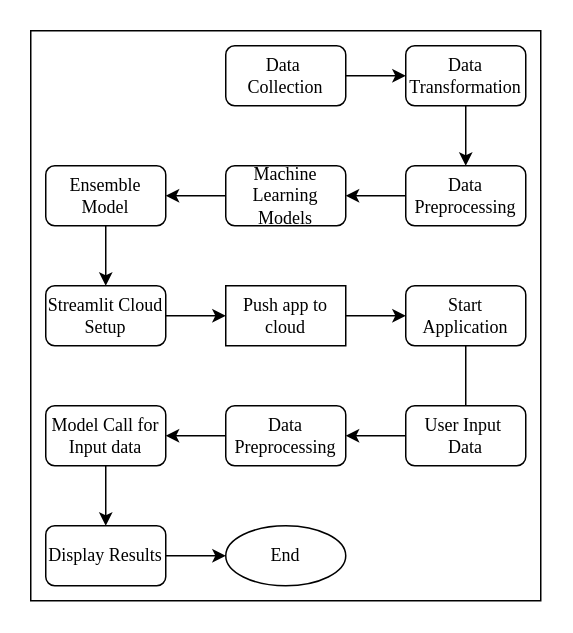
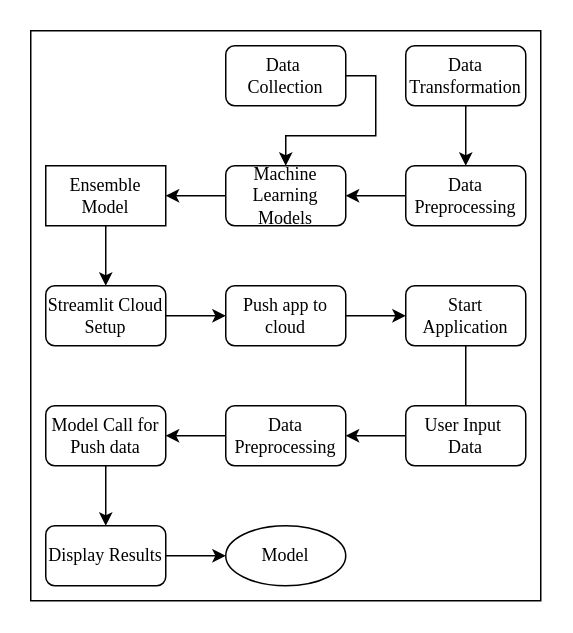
  <mxCell id="0" />
  <mxCell id="1" parent="0" />
  <mxCell id="2" value="" style="rounded=0;whiteSpace=wrap;html=1;fontFamily=Times New Roman;" vertex="1" parent="1"><mxGeometry x="20" y="20" width="340" height="380" as="geometry" /></mxCell>
- <mxCell id="3" style="edgeStyle=orthogonalEdgeStyle;rounded=0;orthogonalLoop=1;jettySize=auto;html=1;exitX=1;exitY=0.5;exitDx=0;exitDy=0;entryX=0;entryY=0.5;entryDx=0;entryDy=0;fontFamily=Times New Roman;" edge="1" parent="1" source="4" target="6"><mxGeometry relative="1" as="geometry" /></mxCell>
+ <mxCell id="3" style="edgeStyle=orthogonalEdgeStyle;rounded=0;orthogonalLoop=1;jettySize=auto;html=1;exitX=1;exitY=0.5;exitDx=0;exitDy=0;fontFamily=Times New Roman;" edge="1" parent="1" source="4" target="10"><mxGeometry relative="1" as="geometry" /></mxCell>
  <mxCell id="4" value="Data&amp;nbsp;&lt;div&gt;Collection&lt;/div&gt;" style="rounded=1;whiteSpace=wrap;html=1;fontFamily=Times New Roman;" vertex="1" parent="1"><mxGeometry x="150" y="30" width="80" height="40" as="geometry" /></mxCell>
  <mxCell id="5" style="edgeStyle=orthogonalEdgeStyle;rounded=0;orthogonalLoop=1;jettySize=auto;html=1;exitX=0.5;exitY=1;exitDx=0;exitDy=0;entryX=0.5;entryY=0;entryDx=0;entryDy=0;fontFamily=Times New Roman;" edge="1" parent="1" source="6" target="8"><mxGeometry relative="1" as="geometry" /></mxCell>
  <mxCell id="6" value="Data Transformation" style="rounded=1;whiteSpace=wrap;html=1;fontFamily=Times New Roman;" vertex="1" parent="1"><mxGeometry x="270" y="30" width="80" height="40" as="geometry" /></mxCell>
  <mxCell id="7" style="edgeStyle=orthogonalEdgeStyle;rounded=0;orthogonalLoop=1;jettySize=auto;html=1;exitX=0;exitY=0.5;exitDx=0;exitDy=0;entryX=1;entryY=0.5;entryDx=0;entryDy=0;fontFamily=Times New Roman;" edge="1" parent="1" source="8" target="10"><mxGeometry relative="1" as="geometry" /></mxCell>
  <mxCell id="8" value="Data Preprocessing" style="rounded=1;whiteSpace=wrap;html=1;fontFamily=Times New Roman;" vertex="1" parent="1"><mxGeometry x="270" y="110" width="80" height="40" as="geometry" /></mxCell>
  <mxCell id="9" style="edgeStyle=orthogonalEdgeStyle;rounded=0;orthogonalLoop=1;jettySize=auto;html=1;exitX=0;exitY=0.5;exitDx=0;exitDy=0;entryX=1;entryY=0.5;entryDx=0;entryDy=0;fontFamily=Times New Roman;" edge="1" parent="1" source="10" target="12"><mxGeometry relative="1" as="geometry" /></mxCell>
  <mxCell id="10" value="Machine Learning Models" style="rounded=1;whiteSpace=wrap;html=1;fontFamily=Times New Roman;" vertex="1" parent="1"><mxGeometry x="150" y="110" width="80" height="40" as="geometry" /></mxCell>
  <mxCell id="11" style="edgeStyle=orthogonalEdgeStyle;rounded=0;orthogonalLoop=1;jettySize=auto;html=1;exitX=0.5;exitY=1;exitDx=0;exitDy=0;entryX=0.5;entryY=0;entryDx=0;entryDy=0;fontFamily=Times New Roman;" edge="1" parent="1" source="12" target="14"><mxGeometry relative="1" as="geometry" /></mxCell>
- <mxCell id="12" value="Ensemble Model" style="rounded=1;whiteSpace=wrap;html=1;fontFamily=Times New Roman;" vertex="1" parent="1"><mxGeometry x="30" y="110" width="80" height="40" as="geometry" /></mxCell>
+ <mxCell id="12" value="Ensemble Model" style="whiteSpace=wrap;html=1;fontFamily=Times New Roman;rounded=0;" vertex="1" parent="1"><mxGeometry x="30" y="110" width="80" height="40" as="geometry" /></mxCell>
  <mxCell id="13" style="edgeStyle=orthogonalEdgeStyle;rounded=0;orthogonalLoop=1;jettySize=auto;html=1;exitX=1;exitY=0.5;exitDx=0;exitDy=0;fontFamily=Times New Roman;" edge="1" parent="1" source="14" target="16"><mxGeometry relative="1" as="geometry" /></mxCell>
  <mxCell id="14" value="Streamlit Cloud Setup" style="rounded=1;whiteSpace=wrap;html=1;fontFamily=Times New Roman;" vertex="1" parent="1"><mxGeometry x="30" y="190" width="80" height="40" as="geometry" /></mxCell>
  <mxCell id="15" style="edgeStyle=orthogonalEdgeStyle;rounded=0;orthogonalLoop=1;jettySize=auto;html=1;exitX=1;exitY=0.5;exitDx=0;exitDy=0;entryX=0;entryY=0.5;entryDx=0;entryDy=0;fontFamily=Times New Roman;" edge="1" parent="1" source="16" target="18"><mxGeometry relative="1" as="geometry" /></mxCell>
- <mxCell id="16" value="Push app to cloud" style="whiteSpace=wrap;html=1;fontFamily=Times New Roman;rounded=0;" vertex="1" parent="1"><mxGeometry x="150" y="190" width="80" height="40" as="geometry" /></mxCell>
+ <mxCell id="16" value="Push app to cloud" style="rounded=1;whiteSpace=wrap;html=1;fontFamily=Times New Roman;" vertex="1" parent="1"><mxGeometry x="150" y="190" width="80" height="40" as="geometry" /></mxCell>
  <mxCell id="17" style="edgeStyle=orthogonalEdgeStyle;rounded=0;orthogonalLoop=1;jettySize=auto;html=1;entryX=0.5;entryY=0;entryDx=0;entryDy=0;fontFamily=Times New Roman;endArrow=none;" edge="1" parent="1" source="18" target="20"><mxGeometry relative="1" as="geometry" /></mxCell>
  <mxCell id="18" value="Start Application" style="rounded=1;whiteSpace=wrap;html=1;fontFamily=Times New Roman;" vertex="1" parent="1"><mxGeometry x="270" y="190" width="80" height="40" as="geometry" /></mxCell>
  <mxCell id="19" value="" style="edgeStyle=orthogonalEdgeStyle;rounded=0;orthogonalLoop=1;jettySize=auto;html=1;fontFamily=Times New Roman;" edge="1" parent="1" source="20" target="22"><mxGeometry relative="1" as="geometry" /></mxCell>
  <mxCell id="20" value="User Input&amp;nbsp;&lt;div&gt;Data&lt;/div&gt;" style="rounded=1;whiteSpace=wrap;html=1;fontFamily=Times New Roman;" vertex="1" parent="1"><mxGeometry x="270" y="270" width="80" height="40" as="geometry" /></mxCell>
  <mxCell id="21" value="" style="edgeStyle=orthogonalEdgeStyle;rounded=0;orthogonalLoop=1;jettySize=auto;html=1;fontFamily=Times New Roman;" edge="1" parent="1" source="22" target="24"><mxGeometry relative="1" as="geometry" /></mxCell>
  <mxCell id="22" value="Data Preprocessing" style="rounded=1;whiteSpace=wrap;html=1;fontFamily=Times New Roman;" vertex="1" parent="1"><mxGeometry x="150" y="270" width="80" height="40" as="geometry" /></mxCell>
  <mxCell id="23" value="" style="edgeStyle=orthogonalEdgeStyle;rounded=0;orthogonalLoop=1;jettySize=auto;html=1;fontFamily=Times New Roman;" edge="1" parent="1" source="24" target="26"><mxGeometry relative="1" as="geometry" /></mxCell>
- <mxCell id="24" value="Model Call for Input data" style="rounded=1;whiteSpace=wrap;html=1;fontFamily=Times New Roman;" vertex="1" parent="1"><mxGeometry x="30" y="270" width="80" height="40" as="geometry" /></mxCell>
+ <mxCell id="24" value="Model Call for Push data" style="rounded=1;whiteSpace=wrap;html=1;fontFamily=Times New Roman;" vertex="1" parent="1"><mxGeometry x="30" y="270" width="80" height="40" as="geometry" /></mxCell>
  <mxCell id="25" value="" style="edgeStyle=orthogonalEdgeStyle;rounded=0;orthogonalLoop=1;jettySize=auto;html=1;fontFamily=Times New Roman;" edge="1" parent="1" source="26" target="27"><mxGeometry relative="1" as="geometry" /></mxCell>
  <mxCell id="26" value="Display Results&lt;span style=&quot;color: rgba(0, 0, 0, 0); font-size: 0px; text-align: start; text-wrap: nowrap;&quot;&gt;%3CmxGraphModel%3E%3Croot%3E%3CmxCell%20id%3D%220%22%2F%3E%3CmxCell%20id%3D%221%22%20parent%3D%220%22%2F%3E%3CmxCell%20id%3D%222%22%20value%3D%22Data%20Preprocessing%22%20style%3D%22rounded%3D1%3BwhiteSpace%3Dwrap%3Bhtml%3D1%3B%22%20vertex%3D%221%22%20parent%3D%221%22%3E%3CmxGeometry%20x%3D%22160%22%20y%3D%22320%22%20width%3D%2280%22%20height%3D%2240%22%20as%3D%22geometry%22%2F%3E%3C%2FmxCell%3E%3C%2Froot%3E%3C%2FmxGraphModel%3E&lt;/span&gt;" style="rounded=1;whiteSpace=wrap;html=1;fontFamily=Times New Roman;" vertex="1" parent="1"><mxGeometry x="30" y="350" width="80" height="40" as="geometry" /></mxCell>
- <mxCell id="27" value="End" style="ellipse;whiteSpace=wrap;html=1;fontFamily=Times New Roman;" vertex="1" parent="1"><mxGeometry x="150" y="350" width="80" height="40" as="geometry" /></mxCell>
+ <mxCell id="27" value="Model" style="ellipse;whiteSpace=wrap;html=1;fontFamily=Times New Roman;" vertex="1" parent="1"><mxGeometry x="150" y="350" width="80" height="40" as="geometry" /></mxCell>
